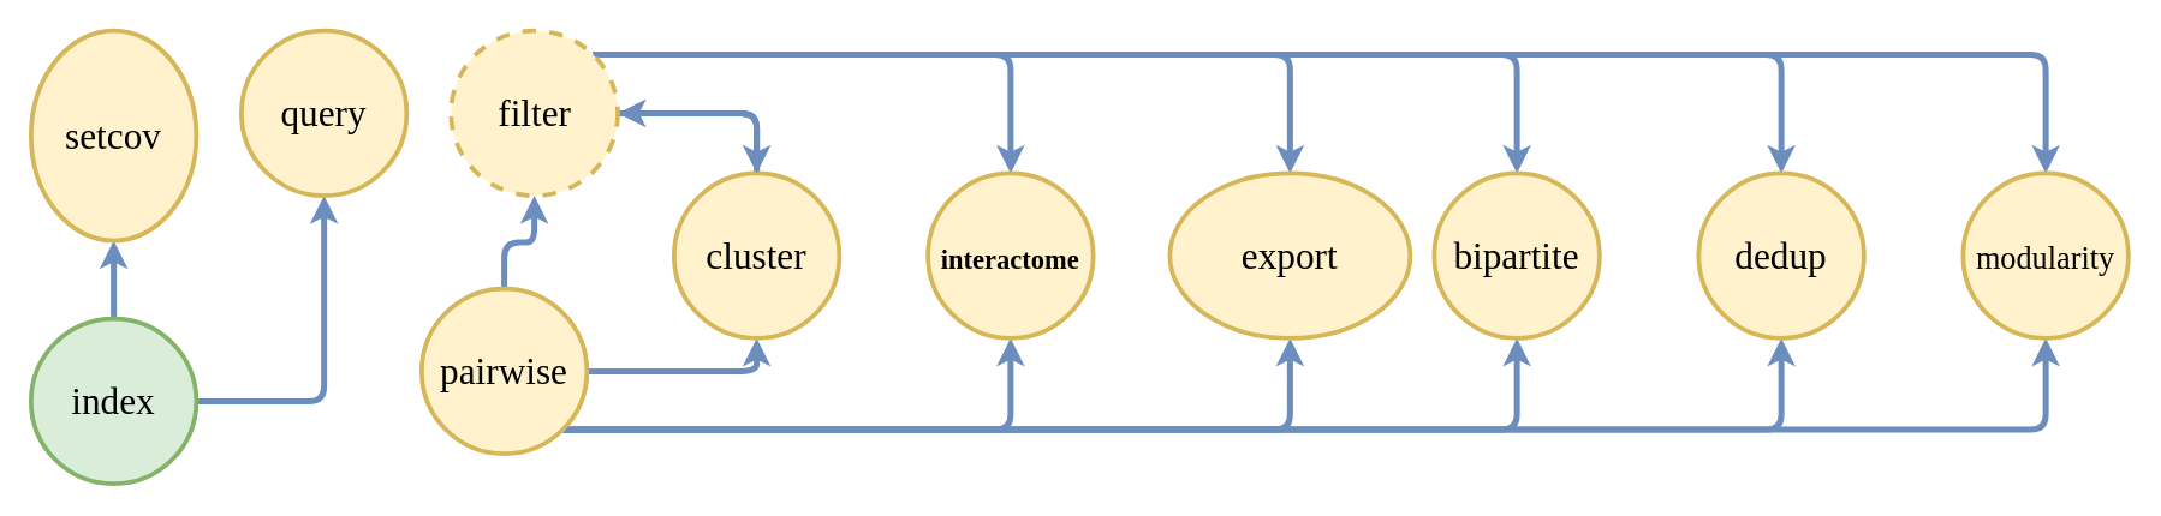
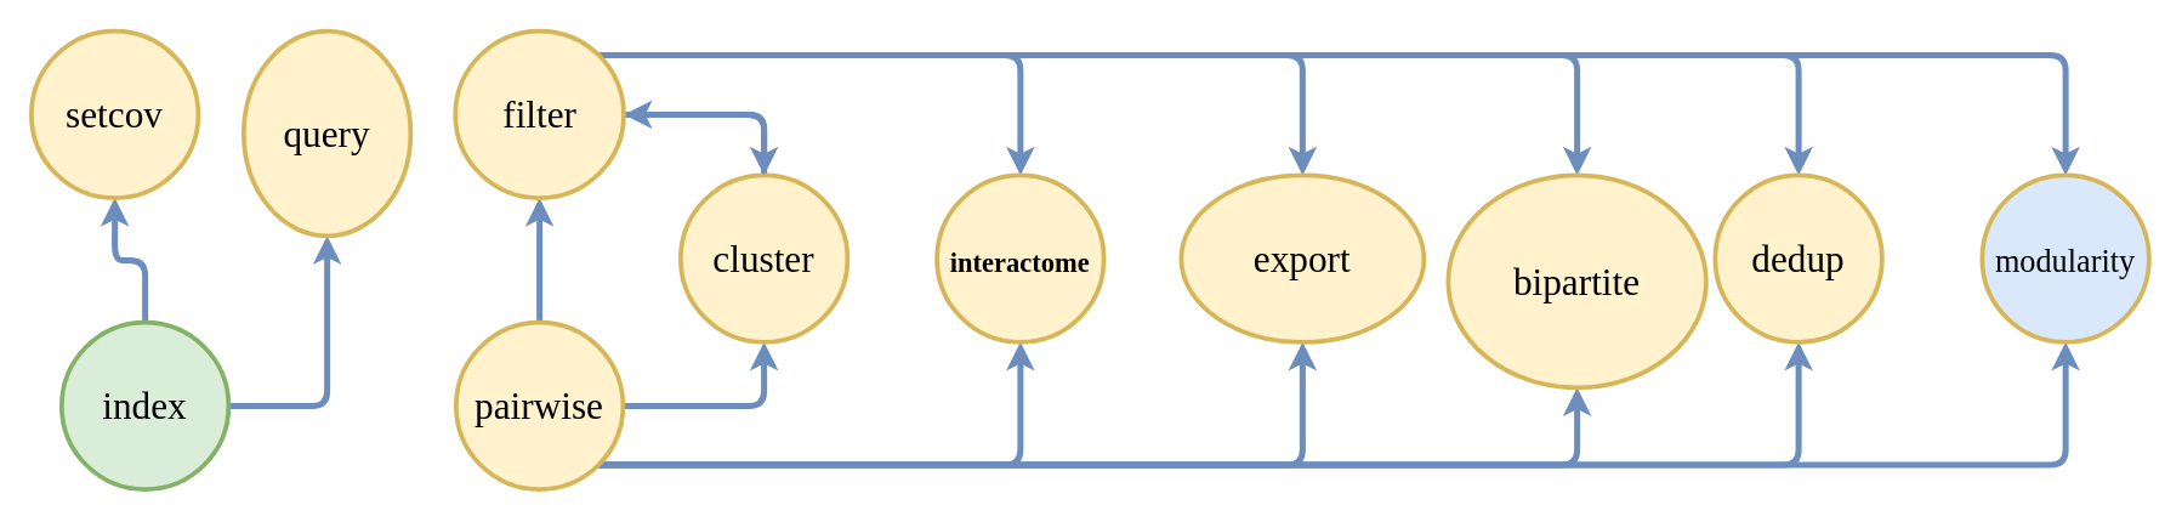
  <mxCell id="0" />
  <mxCell id="1" parent="0" />
  <mxCell id="2" value="" style="edgeStyle=orthogonalEdgeStyle;shape=connector;rounded=1;orthogonalLoop=1;jettySize=auto;html=1;labelBackgroundColor=none;strokeColor=#6c8ebf;strokeWidth=4;fontFamily=Comic Sans MS;fontSize=38;fontColor=default;endArrow=classic;fillColor=#dae8fc;" parent="1" source="4" target="23" edge="1"><mxGeometry relative="1" as="geometry" /></mxCell>
  <mxCell id="3" style="edgeStyle=orthogonalEdgeStyle;shape=connector;rounded=1;orthogonalLoop=1;jettySize=auto;html=1;exitX=0.5;exitY=0;exitDx=0;exitDy=0;entryX=0.5;entryY=1;entryDx=0;entryDy=0;labelBackgroundColor=none;strokeColor=#6c8ebf;strokeWidth=4;fontFamily=Comic Sans MS;fontSize=38;fontColor=default;endArrow=classic;fillColor=#dae8fc;" edge="1" parent="1" source="4" target="28"><mxGeometry relative="1" as="geometry" /></mxCell>
- <mxCell id="4" value="&lt;font data-font-src=&quot;https://fonts.googleapis.com/css?family=Architects+Daughter&quot;&gt;index&lt;/font&gt;" style="ellipse;whiteSpace=wrap;html=1;aspect=fixed;strokeWidth=3;fontSize=25;rounded=1;labelBackgroundColor=none;fillColor=#DAEDD9;strokeColor=#82b366;fontFamily=Comic Sans MS;fontStyle=0" parent="1" vertex="1"><mxGeometry x="20" y="212" width="110" height="110" as="geometry" /></mxCell>
+ <mxCell id="4" value="&lt;font data-font-src=&quot;https://fonts.googleapis.com/css?family=Architects+Daughter&quot;&gt;index&lt;/font&gt;" style="ellipse;whiteSpace=wrap;html=1;aspect=fixed;strokeWidth=3;fontSize=25;rounded=1;labelBackgroundColor=none;fillColor=#DAEDD9;strokeColor=#82b366;fontFamily=Comic Sans MS;fontStyle=0" parent="1" vertex="1"><mxGeometry x="40" y="212" width="110" height="110" as="geometry" /></mxCell>
  <mxCell id="5" value="" style="edgeStyle=orthogonalEdgeStyle;shape=connector;rounded=1;orthogonalLoop=1;jettySize=auto;html=1;labelBackgroundColor=none;strokeColor=#6c8ebf;strokeWidth=4;fontFamily=Comic Sans MS;fontSize=38;fontColor=default;endArrow=classic;fillColor=#dae8fc;" parent="1" source="12" target="21" edge="1"><mxGeometry relative="1" as="geometry" /></mxCell>
  <mxCell id="6" style="edgeStyle=orthogonalEdgeStyle;shape=connector;rounded=1;orthogonalLoop=1;jettySize=auto;html=1;exitX=1;exitY=0.5;exitDx=0;exitDy=0;entryX=0.5;entryY=1;entryDx=0;entryDy=0;labelBackgroundColor=none;strokeColor=#6c8ebf;strokeWidth=4;fontFamily=Comic Sans MS;fontSize=38;fontColor=default;endArrow=classic;fillColor=#dae8fc;" parent="1" source="12" target="14" edge="1"><mxGeometry relative="1" as="geometry" /></mxCell>
  <mxCell id="7" style="edgeStyle=orthogonalEdgeStyle;shape=connector;rounded=1;orthogonalLoop=1;jettySize=auto;html=1;exitX=1;exitY=1;exitDx=0;exitDy=0;entryX=0.5;entryY=1;entryDx=0;entryDy=0;labelBackgroundColor=none;strokeColor=#6c8ebf;strokeWidth=4;fontFamily=Comic Sans MS;fontSize=38;fontColor=default;endArrow=classic;fillColor=#dae8fc;" parent="1" source="12" target="24" edge="1"><mxGeometry relative="1" as="geometry" /></mxCell>
  <mxCell id="8" style="edgeStyle=orthogonalEdgeStyle;shape=connector;rounded=1;orthogonalLoop=1;jettySize=auto;html=1;exitX=1;exitY=1;exitDx=0;exitDy=0;entryX=0.5;entryY=1;entryDx=0;entryDy=0;labelBackgroundColor=none;strokeColor=#6c8ebf;strokeWidth=4;fontFamily=Comic Sans MS;fontSize=38;fontColor=default;endArrow=classic;fillColor=#dae8fc;" parent="1" source="12" target="22" edge="1"><mxGeometry relative="1" as="geometry" /></mxCell>
  <mxCell id="9" style="edgeStyle=orthogonalEdgeStyle;shape=connector;rounded=1;orthogonalLoop=1;jettySize=auto;html=1;exitX=1;exitY=1;exitDx=0;exitDy=0;entryX=0.5;entryY=1;entryDx=0;entryDy=0;labelBackgroundColor=none;strokeColor=#6c8ebf;strokeWidth=4;fontFamily=Comic Sans MS;fontSize=38;fontColor=default;endArrow=classic;fillColor=#dae8fc;" parent="1" source="12" target="27" edge="1"><mxGeometry relative="1" as="geometry" /></mxCell>
  <mxCell id="10" style="edgeStyle=orthogonalEdgeStyle;shape=connector;rounded=1;orthogonalLoop=1;jettySize=auto;html=1;exitX=1;exitY=1;exitDx=0;exitDy=0;entryX=0.5;entryY=1;entryDx=0;entryDy=0;labelBackgroundColor=none;strokeColor=#6c8ebf;strokeWidth=4;fontFamily=Comic Sans MS;fontSize=38;fontColor=default;endArrow=classic;fillColor=#dae8fc;" parent="1" source="12" target="25" edge="1"><mxGeometry relative="1" as="geometry" /></mxCell>
  <mxCell id="11" style="edgeStyle=orthogonalEdgeStyle;shape=connector;rounded=1;orthogonalLoop=1;jettySize=auto;html=1;exitX=1;exitY=1;exitDx=0;exitDy=0;entryX=0.5;entryY=1;entryDx=0;entryDy=0;labelBackgroundColor=none;strokeColor=#6c8ebf;strokeWidth=4;fontFamily=Comic Sans MS;fontSize=38;fontColor=default;endArrow=classic;fillColor=#dae8fc;" parent="1" source="12" target="26" edge="1"><mxGeometry relative="1" as="geometry" /></mxCell>
- <mxCell id="12" value="pairwise" style="ellipse;whiteSpace=wrap;html=1;aspect=fixed;strokeWidth=3;fontSize=25;rounded=1;labelBackgroundColor=none;fillColor=#fff2cc;strokeColor=#d6b656;fontFamily=Comic Sans MS;" parent="1" vertex="1"><mxGeometry x="280" y="192" width="110" height="110" as="geometry" /></mxCell>
+ <mxCell id="12" value="pairwise" style="ellipse;whiteSpace=wrap;html=1;aspect=fixed;strokeWidth=3;fontSize=25;rounded=1;labelBackgroundColor=none;fillColor=#fff2cc;strokeColor=#d6b656;fontFamily=Comic Sans MS;" parent="1" vertex="1"><mxGeometry x="300" y="212" width="110" height="110" as="geometry" /></mxCell>
  <mxCell id="13" style="edgeStyle=orthogonalEdgeStyle;shape=connector;rounded=1;orthogonalLoop=1;jettySize=auto;html=1;exitX=0.5;exitY=0;exitDx=0;exitDy=0;entryX=1;entryY=0.5;entryDx=0;entryDy=0;labelBackgroundColor=none;strokeColor=#6c8ebf;strokeWidth=4;fontFamily=Comic Sans MS;fontSize=38;fontColor=default;endArrow=classic;fillColor=#dae8fc;" parent="1" source="14" target="21" edge="1"><mxGeometry relative="1" as="geometry" /></mxCell>
  <mxCell id="14" value="cluster" style="ellipse;whiteSpace=wrap;html=1;aspect=fixed;strokeWidth=3;fontSize=25;rounded=1;labelBackgroundColor=none;fillColor=#fff2cc;strokeColor=#d6b656;fontFamily=Comic Sans MS;" parent="1" vertex="1"><mxGeometry x="448" y="115" width="110" height="110" as="geometry" /></mxCell>
  <mxCell id="15" style="edgeStyle=orthogonalEdgeStyle;shape=connector;rounded=1;orthogonalLoop=1;jettySize=auto;html=1;exitX=1;exitY=0.5;exitDx=0;exitDy=0;entryX=0.5;entryY=0;entryDx=0;entryDy=0;labelBackgroundColor=none;strokeColor=#6c8ebf;strokeWidth=4;fontFamily=Comic Sans MS;fontSize=38;fontColor=default;endArrow=classic;fillColor=#dae8fc;" parent="1" source="21" target="14" edge="1"><mxGeometry relative="1" as="geometry" /></mxCell>
  <mxCell id="16" style="edgeStyle=orthogonalEdgeStyle;shape=connector;rounded=1;orthogonalLoop=1;jettySize=auto;html=1;exitX=1;exitY=0;exitDx=0;exitDy=0;entryX=0.5;entryY=0;entryDx=0;entryDy=0;labelBackgroundColor=none;strokeColor=#6c8ebf;strokeWidth=4;fontFamily=Comic Sans MS;fontSize=38;fontColor=default;endArrow=classic;fillColor=#dae8fc;" parent="1" source="21" target="24" edge="1"><mxGeometry relative="1" as="geometry" /></mxCell>
  <mxCell id="17" style="edgeStyle=orthogonalEdgeStyle;shape=connector;rounded=1;orthogonalLoop=1;jettySize=auto;html=1;exitX=1;exitY=0;exitDx=0;exitDy=0;entryX=0.5;entryY=0;entryDx=0;entryDy=0;labelBackgroundColor=none;strokeColor=#6c8ebf;strokeWidth=4;fontFamily=Comic Sans MS;fontSize=38;fontColor=default;endArrow=classic;fillColor=#dae8fc;" parent="1" source="21" target="22" edge="1"><mxGeometry relative="1" as="geometry" /></mxCell>
  <mxCell id="18" style="edgeStyle=orthogonalEdgeStyle;shape=connector;rounded=1;orthogonalLoop=1;jettySize=auto;html=1;exitX=1;exitY=0;exitDx=0;exitDy=0;entryX=0.5;entryY=0;entryDx=0;entryDy=0;labelBackgroundColor=none;strokeColor=#6c8ebf;strokeWidth=4;fontFamily=Comic Sans MS;fontSize=38;fontColor=default;endArrow=classic;fillColor=#dae8fc;" parent="1" source="21" target="27" edge="1"><mxGeometry relative="1" as="geometry" /></mxCell>
  <mxCell id="19" style="edgeStyle=orthogonalEdgeStyle;shape=connector;rounded=1;orthogonalLoop=1;jettySize=auto;html=1;exitX=1;exitY=0;exitDx=0;exitDy=0;entryX=0.5;entryY=0;entryDx=0;entryDy=0;labelBackgroundColor=none;strokeColor=#6c8ebf;strokeWidth=4;fontFamily=Comic Sans MS;fontSize=38;fontColor=default;endArrow=classic;fillColor=#dae8fc;" parent="1" source="21" target="25" edge="1"><mxGeometry relative="1" as="geometry" /></mxCell>
  <mxCell id="20" style="edgeStyle=orthogonalEdgeStyle;shape=connector;rounded=1;orthogonalLoop=1;jettySize=auto;html=1;exitX=1;exitY=0;exitDx=0;exitDy=0;entryX=0.5;entryY=0;entryDx=0;entryDy=0;labelBackgroundColor=none;strokeColor=#6c8ebf;strokeWidth=4;fontFamily=Comic Sans MS;fontSize=38;fontColor=default;endArrow=classic;fillColor=#dae8fc;" parent="1" source="21" target="26" edge="1"><mxGeometry relative="1" as="geometry" /></mxCell>
- <mxCell id="21" value="filter" style="ellipse;whiteSpace=wrap;html=1;aspect=fixed;strokeWidth=3;fontSize=25;rounded=1;labelBackgroundColor=none;fillColor=#fff2cc;strokeColor=#d6b656;fontFamily=Comic Sans MS;dashed=1;" parent="1" vertex="1"><mxGeometry x="299.5" y="20" width="111" height="110" as="geometry" /></mxCell>
+ <mxCell id="21" value="filter" style="ellipse;whiteSpace=wrap;html=1;aspect=fixed;strokeWidth=3;fontSize=25;rounded=1;labelBackgroundColor=none;fillColor=#fff2cc;strokeColor=#d6b656;fontFamily=Comic Sans MS;" parent="1" vertex="1"><mxGeometry x="299.5" y="20" width="111" height="110" as="geometry" /></mxCell>
  <mxCell id="22" value="export" style="ellipse;whiteSpace=wrap;html=1;aspect=fixed;strokeWidth=3;fontSize=25;rounded=1;labelBackgroundColor=none;fillColor=#fff2cc;strokeColor=#d6b656;fontFamily=Comic Sans MS;" parent="1" vertex="1"><mxGeometry x="778" y="115" width="160" height="110" as="geometry" /></mxCell>
- <mxCell id="23" value="query" style="ellipse;whiteSpace=wrap;html=1;aspect=fixed;strokeWidth=3;fontSize=25;rounded=1;labelBackgroundColor=none;fillColor=#fff2cc;strokeColor=#d6b656;fontFamily=Comic Sans MS;" parent="1" vertex="1"><mxGeometry x="160" y="20" width="110" height="110" as="geometry" /></mxCell>
+ <mxCell id="23" value="query" style="ellipse;whiteSpace=wrap;html=1;aspect=fixed;strokeWidth=3;fontSize=25;rounded=1;labelBackgroundColor=none;fillColor=#fff2cc;strokeColor=#d6b656;fontFamily=Comic Sans MS;" parent="1" vertex="1"><mxGeometry x="160" y="20" width="110" height="135" as="geometry" /></mxCell>
  <mxCell id="24" value="&lt;font style=&quot;font-size: 18px;&quot;&gt;interactome&lt;/font&gt;" style="ellipse;whiteSpace=wrap;html=1;aspect=fixed;strokeWidth=3;fontSize=25;rounded=1;labelBackgroundColor=none;fillColor=#fff2cc;strokeColor=#d6b656;fontFamily=Comic Sans MS;fontStyle=1" parent="1" vertex="1"><mxGeometry x="617" y="115" width="110" height="110" as="geometry" /></mxCell>
  <mxCell id="25" value="&lt;font data-font-src=&quot;https://fonts.googleapis.com/css?family=Architects+Daughter&quot;&gt;dedup&lt;br&gt;&lt;/font&gt;" style="ellipse;whiteSpace=wrap;html=1;aspect=fixed;strokeWidth=3;fontSize=25;rounded=1;labelBackgroundColor=none;fillColor=#fff2cc;strokeColor=#d6b656;fontFamily=Comic Sans MS;" parent="1" vertex="1"><mxGeometry x="1130" y="115" width="110" height="110" as="geometry" /></mxCell>
- <mxCell id="26" value="&lt;font style=&quot;font-size: 21px;&quot; data-font-src=&quot;https://fonts.googleapis.com/css?family=Architects+Daughter&quot;&gt;modularity&lt;/font&gt;" style="ellipse;whiteSpace=wrap;html=1;aspect=fixed;strokeWidth=3;fontSize=25;rounded=1;labelBackgroundColor=none;fillColor=#fff2cc;strokeColor=#d6b656;fontFamily=Comic Sans MS;" parent="1" vertex="1"><mxGeometry x="1306" y="115" width="110" height="110" as="geometry" /></mxCell>
- <mxCell id="27" value="&lt;font data-font-src=&quot;https://fonts.googleapis.com/css?family=Architects+Daughter&quot;&gt;bipartite&lt;/font&gt;" style="ellipse;whiteSpace=wrap;html=1;aspect=fixed;strokeWidth=3;fontSize=25;rounded=1;labelBackgroundColor=none;fillColor=#fff2cc;strokeColor=#d6b656;fontFamily=Comic Sans MS;" parent="1" vertex="1"><mxGeometry x="954" y="115" width="110" height="110" as="geometry" /></mxCell>
- <mxCell id="28" value="&lt;font data-font-src=&quot;https://fonts.googleapis.com/css?family=Architects+Daughter&quot;&gt;setcov&lt;/font&gt;" style="ellipse;whiteSpace=wrap;html=1;aspect=fixed;strokeWidth=3;fontSize=25;rounded=1;labelBackgroundColor=none;fillColor=#fff2cc;strokeColor=#d6b656;fontFamily=Comic Sans MS;" parent="1" vertex="1"><mxGeometry x="20" y="20" width="110" height="140" as="geometry" /></mxCell>
+ <mxCell id="26" value="&lt;font style=&quot;font-size: 21px;&quot; data-font-src=&quot;https://fonts.googleapis.com/css?family=Architects+Daughter&quot;&gt;modularity&lt;/font&gt;" style="ellipse;whiteSpace=wrap;html=1;aspect=fixed;strokeWidth=3;fontSize=25;rounded=1;labelBackgroundColor=none;fillColor=#dae8fc;strokeColor=#d6b656;fontFamily=Comic Sans MS;" parent="1" vertex="1"><mxGeometry x="1306" y="115" width="110" height="110" as="geometry" /></mxCell>
+ <mxCell id="27" value="&lt;font data-font-src=&quot;https://fonts.googleapis.com/css?family=Architects+Daughter&quot;&gt;bipartite&lt;/font&gt;" style="ellipse;whiteSpace=wrap;html=1;aspect=fixed;strokeWidth=3;fontSize=25;rounded=1;labelBackgroundColor=none;fillColor=#fff2cc;strokeColor=#d6b656;fontFamily=Comic Sans MS;" parent="1" vertex="1"><mxGeometry x="954" y="115" width="170" height="140" as="geometry" /></mxCell>
+ <mxCell id="28" value="&lt;font data-font-src=&quot;https://fonts.googleapis.com/css?family=Architects+Daughter&quot;&gt;setcov&lt;/font&gt;" style="ellipse;whiteSpace=wrap;html=1;aspect=fixed;strokeWidth=3;fontSize=25;rounded=1;labelBackgroundColor=none;fillColor=#fff2cc;strokeColor=#d6b656;fontFamily=Comic Sans MS;" parent="1" vertex="1"><mxGeometry x="20" y="20" width="110" height="110" as="geometry" /></mxCell>
